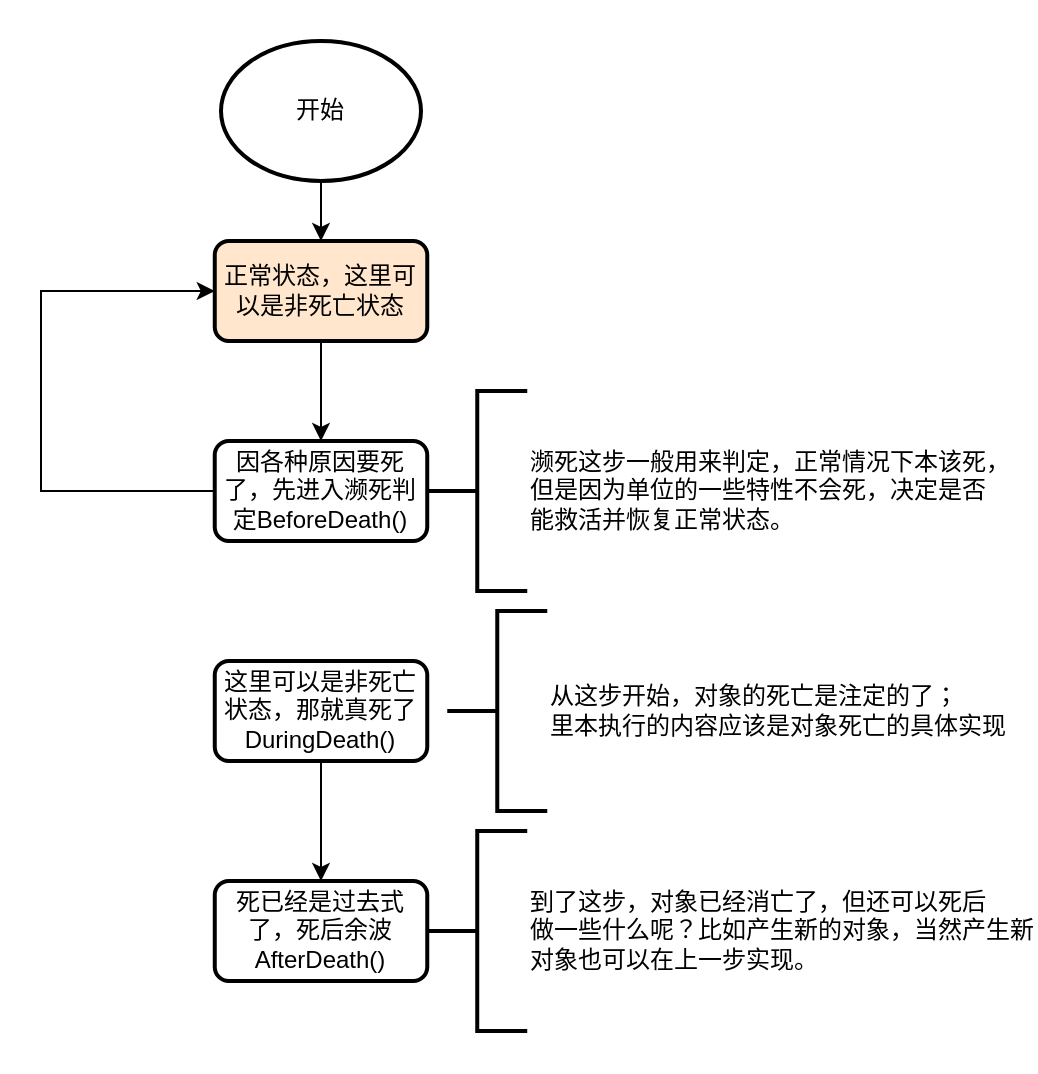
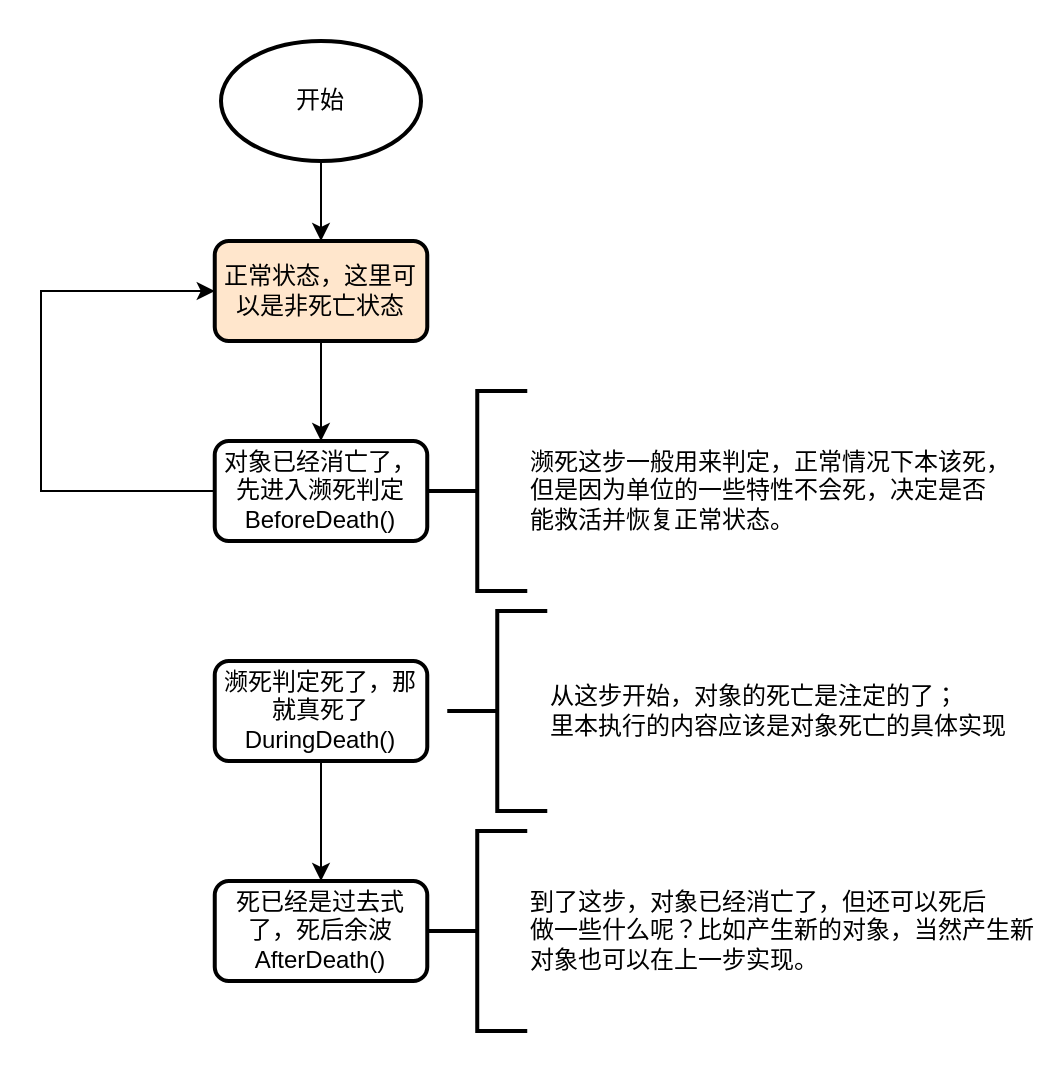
  <mxCell id="0" />
  <mxCell id="1" parent="0" />
  <mxCell id="2" style="edgeStyle=orthogonalEdgeStyle;rounded=0;orthogonalLoop=1;jettySize=auto;html=1;entryX=0.5;entryY=0;entryDx=0;entryDy=0;" edge="1" parent="1" source="3" target="10"><mxGeometry relative="1" as="geometry" /></mxCell>
- <mxCell id="3" value="开始" style="strokeWidth=2;html=1;shape=mxgraph.flowchart.start_1;whiteSpace=wrap;" vertex="1" parent="1"><mxGeometry x="110" y="20" width="100" height="70" as="geometry" /></mxCell>
+ <mxCell id="3" value="开始" style="strokeWidth=2;html=1;shape=mxgraph.flowchart.start_1;whiteSpace=wrap;" vertex="1" parent="1"><mxGeometry x="110" y="20" width="100" height="60" as="geometry" /></mxCell>
  <mxCell id="4" style="edgeStyle=orthogonalEdgeStyle;rounded=0;orthogonalLoop=1;jettySize=auto;html=1;entryX=0;entryY=0.5;entryDx=0;entryDy=0;" edge="1" parent="1" source="5" target="10"><mxGeometry relative="1" as="geometry"><Array as="points"><mxPoint x="20" y="245" /><mxPoint x="20" y="145" /></Array></mxGeometry></mxCell>
- <mxCell id="5" value="因各种原因要死了，先进入濒死判定BeforeDeath()" style="rounded=1;whiteSpace=wrap;html=1;absoluteArcSize=1;arcSize=14;strokeWidth=2;" vertex="1" parent="1"><mxGeometry x="106.87" y="220" width="106.25" height="50" as="geometry" /></mxCell>
+ <mxCell id="5" value="对象已经消亡了，先进入濒死判定BeforeDeath()" style="rounded=1;whiteSpace=wrap;html=1;absoluteArcSize=1;arcSize=14;strokeWidth=2;" vertex="1" parent="1"><mxGeometry x="106.87" y="220" width="106.25" height="50" as="geometry" /></mxCell>
  <mxCell id="6" style="edgeStyle=orthogonalEdgeStyle;rounded=0;orthogonalLoop=1;jettySize=auto;html=1;" edge="1" parent="1" source="7" target="8"><mxGeometry relative="1" as="geometry" /></mxCell>
- <mxCell id="7" value="这里可以是非死亡状态，那就真死了DuringDeath()" style="rounded=1;whiteSpace=wrap;html=1;absoluteArcSize=1;arcSize=14;strokeWidth=2;" vertex="1" parent="1"><mxGeometry x="106.88" y="330" width="106.25" height="50" as="geometry" /></mxCell>
+ <mxCell id="7" value="濒死判定死了，那就真死了DuringDeath()" style="rounded=1;whiteSpace=wrap;html=1;absoluteArcSize=1;arcSize=14;strokeWidth=2;" vertex="1" parent="1"><mxGeometry x="106.88" y="330" width="106.25" height="50" as="geometry" /></mxCell>
  <mxCell id="8" value="死已经是过去式了，死后余波AfterDeath()" style="rounded=1;whiteSpace=wrap;html=1;absoluteArcSize=1;arcSize=14;strokeWidth=2;" vertex="1" parent="1"><mxGeometry x="106.88" y="440" width="106.25" height="50" as="geometry" /></mxCell>
  <mxCell id="9" style="edgeStyle=orthogonalEdgeStyle;rounded=0;orthogonalLoop=1;jettySize=auto;html=1;" edge="1" parent="1" source="10" target="5"><mxGeometry relative="1" as="geometry" /></mxCell>
  <mxCell id="10" value="正常状态，这里可以是非死亡状态" style="rounded=1;whiteSpace=wrap;html=1;absoluteArcSize=1;arcSize=14;strokeWidth=2;fillColor=#ffe6cc;" vertex="1" parent="1"><mxGeometry x="106.88" y="120" width="106.25" height="50" as="geometry" /></mxCell>
  <mxCell id="11" value="濒死这步一般用来判定，正常情况下本该死，&lt;br&gt;但是因为单位的一些特性不会死，决定是否&lt;br&gt;能救活并恢复正常状态。" style="strokeWidth=2;html=1;shape=mxgraph.flowchart.annotation_2;align=left;labelPosition=right;pointerEvents=1;" vertex="1" parent="1"><mxGeometry x="213.13" y="195" width="50" height="100" as="geometry" /></mxCell>
  <mxCell id="12" value="从这步开始，对象的死亡是注定的了；&lt;br&gt;里本执行的内容应该是对象死亡的具体实现" style="strokeWidth=2;html=1;shape=mxgraph.flowchart.annotation_2;align=left;labelPosition=right;pointerEvents=1;" vertex="1" parent="1"><mxGeometry x="223.13" y="305" width="50" height="100" as="geometry" /></mxCell>
  <mxCell id="13" value="到了这步，对象已经消亡了，但还可以死后&lt;br&gt;做一些什么呢？比如产生新的对象，当然产生新&lt;br&gt;对象也可以在上一步实现。" style="strokeWidth=2;html=1;shape=mxgraph.flowchart.annotation_2;align=left;labelPosition=right;pointerEvents=1;" vertex="1" parent="1"><mxGeometry x="213.12" y="415" width="50" height="100" as="geometry" /></mxCell>
